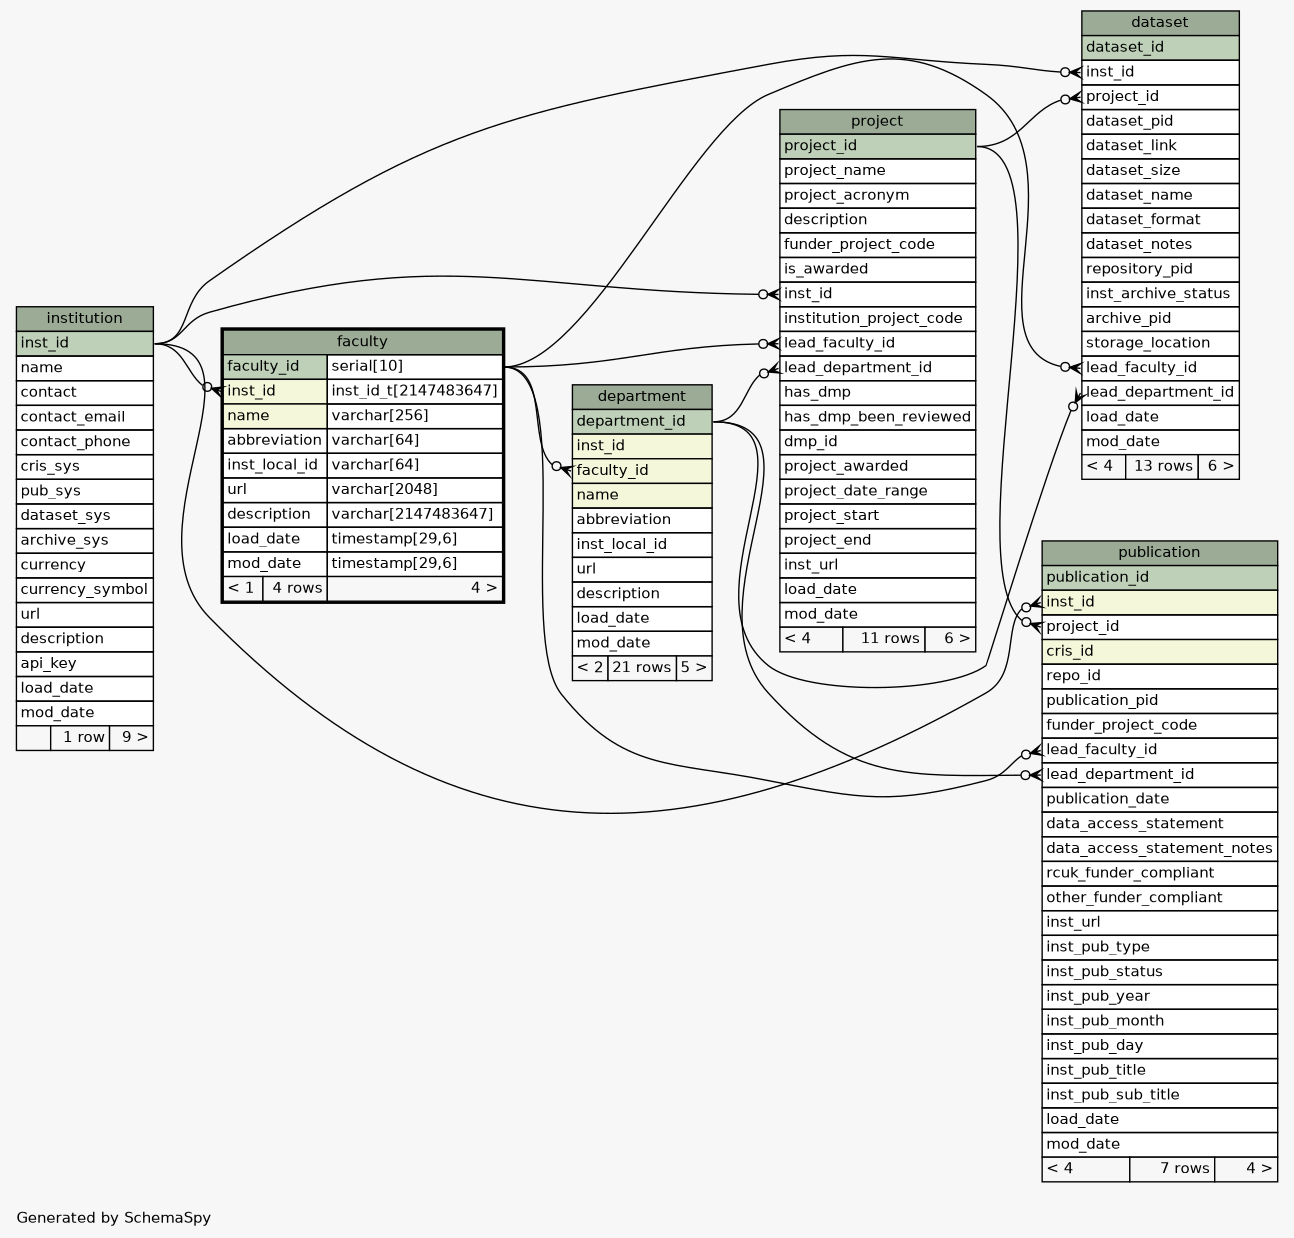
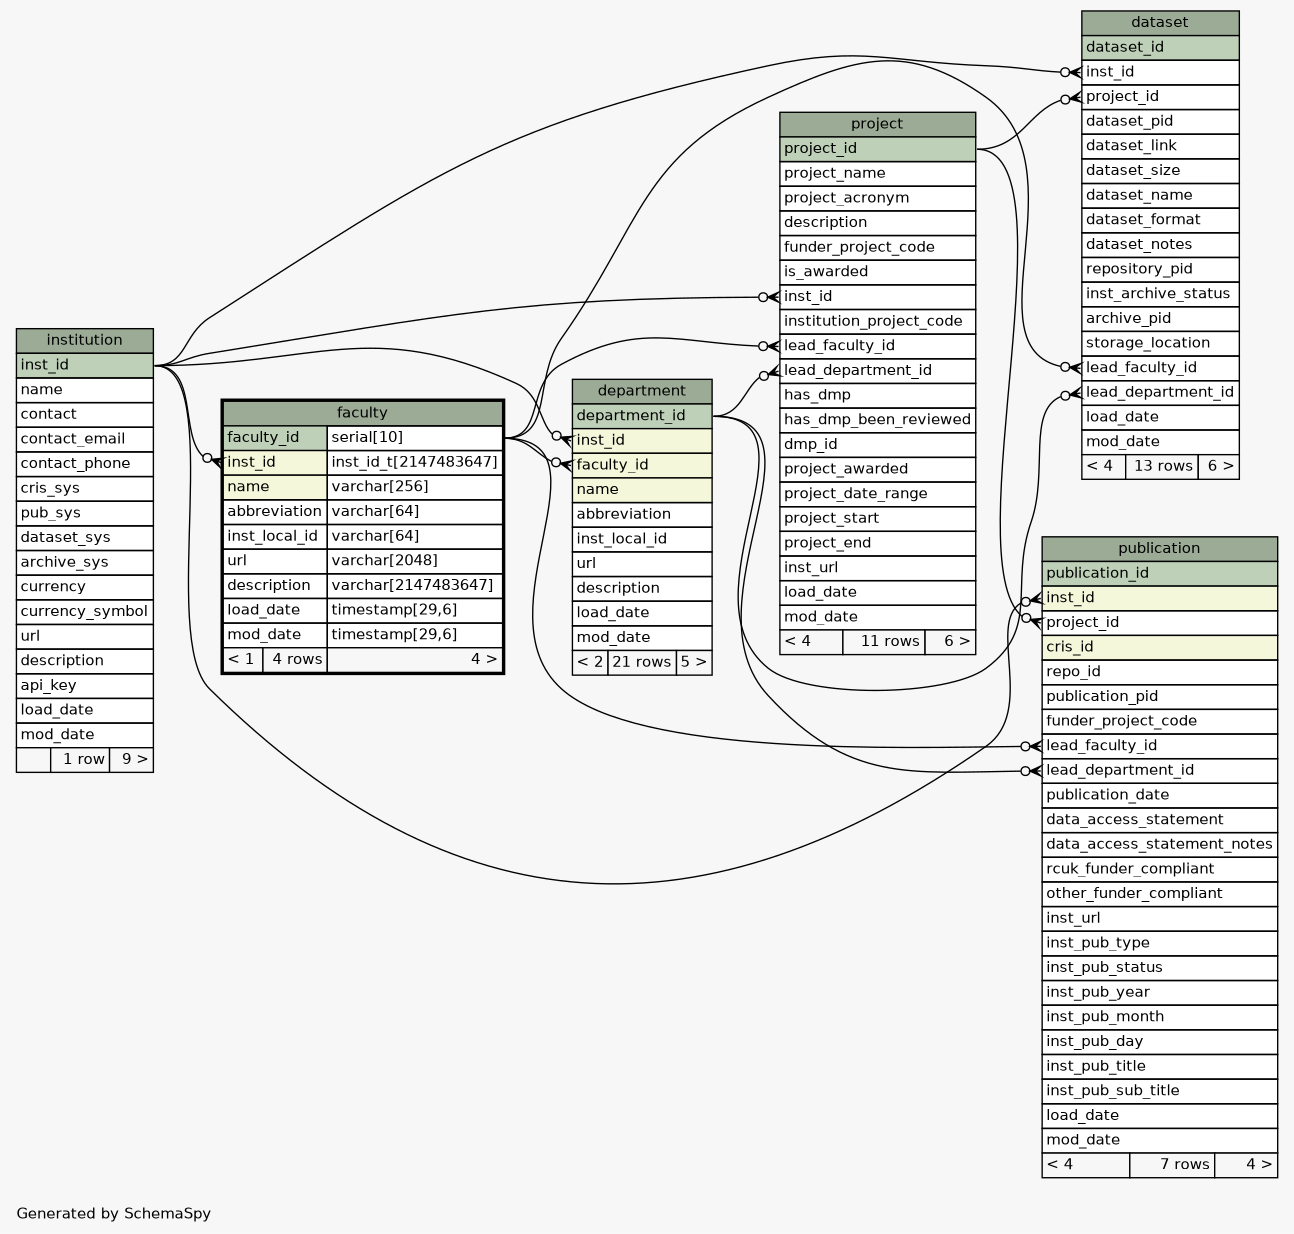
  digraph {
    bgcolor="#f7f7f7"
    fontname=Helvetica
    fontsize=11
    label="\nGenerated by SchemaSpy"
    labeljust=l
    nodesep=0.18
    rankdir=RL
    ranksep=0.46
    node [fontname=Helvetica fontsize=11 shape=plaintext]
    edge [arrowhead=none arrowsize=0.8 arrowtail=crowodot dir=back headport="inst_id:e" tailport="inst_id:w"]
    n1 [label=<     <TABLE BORDER="0" CELLBORDER="1" CELLSPACING="0" BGCOLOR="#ffffff">       <TR><TD COLSPAN="3" BGCOLOR="#9bab96" ALIGN="CENTER">dataset</TD></TR>       <TR><TD PORT="dataset_id" COLSPAN="3" BGCOLOR="#bed1b8" ALIGN="LEFT">dataset_id</TD></TR>       <TR><TD PORT="inst_id" COLSPAN="3" ALIGN="LEFT">inst_id</TD></TR>       <TR><TD PORT="project_id" COLSPAN="3" ALIGN="LEFT">project_id</TD></TR>       <TR><TD PORT="dataset_pid" COLSPAN="3" ALIGN="LEFT">dataset_pid</TD></TR>       <TR><TD PORT="dataset_link" COLSPAN="3" ALIGN="LEFT">dataset_link</TD></TR>       <TR><TD PORT="dataset_size" COLSPAN="3" ALIGN="LEFT">dataset_size</TD></TR>       <TR><TD PORT="dataset_name" COLSPAN="3" ALIGN="LEFT">dataset_name</TD></TR>       <TR><TD PORT="dataset_format" COLSPAN="3" ALIGN="LEFT">dataset_format</TD></TR>       <TR><TD PORT="dataset_notes" COLSPAN="3" ALIGN="LEFT">dataset_notes</TD></TR>       <TR><TD PORT="repository_pid" COLSPAN="3" ALIGN="LEFT">repository_pid</TD></TR>       <TR><TD PORT="inst_archive_status" COLSPAN="3" ALIGN="LEFT">inst_archive_status</TD></TR>       <TR><TD PORT="archive_pid" COLSPAN="3" ALIGN="LEFT">archive_pid</TD></TR>       <TR><TD PORT="storage_location" COLSPAN="3" ALIGN="LEFT">storage_location</TD></TR>       <TR><TD PORT="lead_faculty_id" COLSPAN="3" ALIGN="LEFT">lead_faculty_id</TD></TR>       <TR><TD PORT="lead_department_id" COLSPAN="3" ALIGN="LEFT">lead_department_id</TD></TR>       <TR><TD PORT="load_date" COLSPAN="3" ALIGN="LEFT">load_date</TD></TR>       <TR><TD PORT="mod_date" COLSPAN="3" ALIGN="LEFT">mod_date</TD></TR>       <TR><TD ALIGN="LEFT" BGCOLOR="#f7f7f7">&lt; 4</TD><TD ALIGN="RIGHT" BGCOLOR="#f7f7f7">13 rows</TD><TD ALIGN="RIGHT" BGCOLOR="#f7f7f7">6 &gt;</TD></TR>     </TABLE>>]
    n2 [label=<     <TABLE BORDER="0" CELLBORDER="1" CELLSPACING="0" BGCOLOR="#ffffff">       <TR><TD COLSPAN="3" BGCOLOR="#9bab96" ALIGN="CENTER">institution</TD></TR>       <TR><TD PORT="inst_id" COLSPAN="3" BGCOLOR="#bed1b8" ALIGN="LEFT">inst_id</TD></TR>       <TR><TD PORT="name" COLSPAN="3" ALIGN="LEFT">name</TD></TR>       <TR><TD PORT="contact" COLSPAN="3" ALIGN="LEFT">contact</TD></TR>       <TR><TD PORT="contact_email" COLSPAN="3" ALIGN="LEFT">contact_email</TD></TR>       <TR><TD PORT="contact_phone" COLSPAN="3" ALIGN="LEFT">contact_phone</TD></TR>       <TR><TD PORT="cris_sys" COLSPAN="3" ALIGN="LEFT">cris_sys</TD></TR>       <TR><TD PORT="pub_sys" COLSPAN="3" ALIGN="LEFT">pub_sys</TD></TR>       <TR><TD PORT="dataset_sys" COLSPAN="3" ALIGN="LEFT">dataset_sys</TD></TR>       <TR><TD PORT="archive_sys" COLSPAN="3" ALIGN="LEFT">archive_sys</TD></TR>       <TR><TD PORT="currency" COLSPAN="3" ALIGN="LEFT">currency</TD></TR>       <TR><TD PORT="currency_symbol" COLSPAN="3" ALIGN="LEFT">currency_symbol</TD></TR>       <TR><TD PORT="url" COLSPAN="3" ALIGN="LEFT">url</TD></TR>       <TR><TD PORT="description" COLSPAN="3" ALIGN="LEFT">description</TD></TR>       <TR><TD PORT="api_key" COLSPAN="3" ALIGN="LEFT">api_key</TD></TR>       <TR><TD PORT="load_date" COLSPAN="3" ALIGN="LEFT">load_date</TD></TR>       <TR><TD PORT="mod_date" COLSPAN="3" ALIGN="LEFT">mod_date</TD></TR>       <TR><TD ALIGN="LEFT" BGCOLOR="#f7f7f7">  </TD><TD ALIGN="RIGHT" BGCOLOR="#f7f7f7">1 row</TD><TD ALIGN="RIGHT" BGCOLOR="#f7f7f7">9 &gt;</TD></TR>     </TABLE>>]
    n3 [label=<     <TABLE BORDER="0" CELLBORDER="1" CELLSPACING="0" BGCOLOR="#ffffff">       <TR><TD COLSPAN="3" BGCOLOR="#9bab96" ALIGN="CENTER">department</TD></TR>       <TR><TD PORT="department_id" COLSPAN="3" BGCOLOR="#bed1b8" ALIGN="LEFT">department_id</TD></TR>       <TR><TD PORT="inst_id" COLSPAN="3" BGCOLOR="#f4f7da" ALIGN="LEFT">inst_id</TD></TR>       <TR><TD PORT="faculty_id" COLSPAN="3" BGCOLOR="#f4f7da" ALIGN="LEFT">faculty_id</TD></TR>       <TR><TD PORT="name" COLSPAN="3" BGCOLOR="#f4f7da" ALIGN="LEFT">name</TD></TR>       <TR><TD PORT="abbreviation" COLSPAN="3" ALIGN="LEFT">abbreviation</TD></TR>       <TR><TD PORT="inst_local_id" COLSPAN="3" ALIGN="LEFT">inst_local_id</TD></TR>       <TR><TD PORT="url" COLSPAN="3" ALIGN="LEFT">url</TD></TR>       <TR><TD PORT="description" COLSPAN="3" ALIGN="LEFT">description</TD></TR>       <TR><TD PORT="load_date" COLSPAN="3" ALIGN="LEFT">load_date</TD></TR>       <TR><TD PORT="mod_date" COLSPAN="3" ALIGN="LEFT">mod_date</TD></TR>       <TR><TD ALIGN="LEFT" BGCOLOR="#f7f7f7">&lt; 2</TD><TD ALIGN="RIGHT" BGCOLOR="#f7f7f7">21 rows</TD><TD ALIGN="RIGHT" BGCOLOR="#f7f7f7">5 &gt;</TD></TR>     </TABLE>>]
    n4 [label=<     <TABLE BORDER="2" CELLBORDER="1" CELLSPACING="0" BGCOLOR="#ffffff">       <TR><TD COLSPAN="3" BGCOLOR="#9bab96" ALIGN="CENTER">faculty</TD></TR>       <TR><TD PORT="faculty_id" COLSPAN="2" BGCOLOR="#bed1b8" ALIGN="LEFT">faculty_id</TD><TD PORT="faculty_id.type" ALIGN="LEFT">serial[10]</TD></TR>       <TR><TD PORT="inst_id" COLSPAN="2" BGCOLOR="#f4f7da" ALIGN="LEFT">inst_id</TD><TD PORT="inst_id.type" ALIGN="LEFT">inst_id_t[2147483647]</TD></TR>       <TR><TD PORT="name" COLSPAN="2" BGCOLOR="#f4f7da" ALIGN="LEFT">name</TD><TD PORT="name.type" ALIGN="LEFT">varchar[256]</TD></TR>       <TR><TD PORT="abbreviation" COLSPAN="2" ALIGN="LEFT">abbreviation</TD><TD PORT="abbreviation.type" ALIGN="LEFT">varchar[64]</TD></TR>       <TR><TD PORT="inst_local_id" COLSPAN="2" ALIGN="LEFT">inst_local_id</TD><TD PORT="inst_local_id.type" ALIGN="LEFT">varchar[64]</TD></TR>       <TR><TD PORT="url" COLSPAN="2" ALIGN="LEFT">url</TD><TD PORT="url.type" ALIGN="LEFT">varchar[2048]</TD></TR>       <TR><TD PORT="description" COLSPAN="2" ALIGN="LEFT">description</TD><TD PORT="description.type" ALIGN="LEFT">varchar[2147483647]</TD></TR>       <TR><TD PORT="load_date" COLSPAN="2" ALIGN="LEFT">load_date</TD><TD PORT="load_date.type" ALIGN="LEFT">timestamp[29,6]</TD></TR>       <TR><TD PORT="mod_date" COLSPAN="2" ALIGN="LEFT">mod_date</TD><TD PORT="mod_date.type" ALIGN="LEFT">timestamp[29,6]</TD></TR>       <TR><TD ALIGN="LEFT" BGCOLOR="#f7f7f7">&lt; 1</TD><TD ALIGN="RIGHT" BGCOLOR="#f7f7f7">4 rows</TD><TD ALIGN="RIGHT" BGCOLOR="#f7f7f7">4 &gt;</TD></TR>     </TABLE>>]
    n5 [label=<     <TABLE BORDER="0" CELLBORDER="1" CELLSPACING="0" BGCOLOR="#ffffff">       <TR><TD COLSPAN="3" BGCOLOR="#9bab96" ALIGN="CENTER">project</TD></TR>       <TR><TD PORT="project_id" COLSPAN="3" BGCOLOR="#bed1b8" ALIGN="LEFT">project_id</TD></TR>       <TR><TD PORT="project_name" COLSPAN="3" ALIGN="LEFT">project_name</TD></TR>       <TR><TD PORT="project_acronym" COLSPAN="3" ALIGN="LEFT">project_acronym</TD></TR>       <TR><TD PORT="description" COLSPAN="3" ALIGN="LEFT">description</TD></TR>       <TR><TD PORT="funder_project_code" COLSPAN="3" ALIGN="LEFT">funder_project_code</TD></TR>       <TR><TD PORT="is_awarded" COLSPAN="3" ALIGN="LEFT">is_awarded</TD></TR>       <TR><TD PORT="inst_id" COLSPAN="3" ALIGN="LEFT">inst_id</TD></TR>       <TR><TD PORT="institution_project_code" COLSPAN="3" ALIGN="LEFT">institution_project_code</TD></TR>       <TR><TD PORT="lead_faculty_id" COLSPAN="3" ALIGN="LEFT">lead_faculty_id</TD></TR>       <TR><TD PORT="lead_department_id" COLSPAN="3" ALIGN="LEFT">lead_department_id</TD></TR>       <TR><TD PORT="has_dmp" COLSPAN="3" ALIGN="LEFT">has_dmp</TD></TR>       <TR><TD PORT="has_dmp_been_reviewed" COLSPAN="3" ALIGN="LEFT">has_dmp_been_reviewed</TD></TR>       <TR><TD PORT="dmp_id" COLSPAN="3" ALIGN="LEFT">dmp_id</TD></TR>       <TR><TD PORT="project_awarded" COLSPAN="3" ALIGN="LEFT">project_awarded</TD></TR>       <TR><TD PORT="project_date_range" COLSPAN="3" ALIGN="LEFT">project_date_range</TD></TR>       <TR><TD PORT="project_start" COLSPAN="3" ALIGN="LEFT">project_start</TD></TR>       <TR><TD PORT="project_end" COLSPAN="3" ALIGN="LEFT">project_end</TD></TR>       <TR><TD PORT="inst_url" COLSPAN="3" ALIGN="LEFT">inst_url</TD></TR>       <TR><TD PORT="load_date" COLSPAN="3" ALIGN="LEFT">load_date</TD></TR>       <TR><TD PORT="mod_date" COLSPAN="3" ALIGN="LEFT">mod_date</TD></TR>       <TR><TD ALIGN="LEFT" BGCOLOR="#f7f7f7">&lt; 4</TD><TD ALIGN="RIGHT" BGCOLOR="#f7f7f7">11 rows</TD><TD ALIGN="RIGHT" BGCOLOR="#f7f7f7">6 &gt;</TD></TR>     </TABLE>>]
    n6 [label=<     <TABLE BORDER="0" CELLBORDER="1" CELLSPACING="0" BGCOLOR="#ffffff">       <TR><TD COLSPAN="3" BGCOLOR="#9bab96" ALIGN="CENTER">publication</TD></TR>       <TR><TD PORT="publication_id" COLSPAN="3" BGCOLOR="#bed1b8" ALIGN="LEFT">publication_id</TD></TR>       <TR><TD PORT="inst_id" COLSPAN="3" BGCOLOR="#f4f7da" ALIGN="LEFT">inst_id</TD></TR>       <TR><TD PORT="project_id" COLSPAN="3" ALIGN="LEFT">project_id</TD></TR>       <TR><TD PORT="cris_id" COLSPAN="3" BGCOLOR="#f4f7da" ALIGN="LEFT">cris_id</TD></TR>       <TR><TD PORT="repo_id" COLSPAN="3" ALIGN="LEFT">repo_id</TD></TR>       <TR><TD PORT="publication_pid" COLSPAN="3" ALIGN="LEFT">publication_pid</TD></TR>       <TR><TD PORT="funder_project_code" COLSPAN="3" ALIGN="LEFT">funder_project_code</TD></TR>       <TR><TD PORT="lead_faculty_id" COLSPAN="3" ALIGN="LEFT">lead_faculty_id</TD></TR>       <TR><TD PORT="lead_department_id" COLSPAN="3" ALIGN="LEFT">lead_department_id</TD></TR>       <TR><TD PORT="publication_date" COLSPAN="3" ALIGN="LEFT">publication_date</TD></TR>       <TR><TD PORT="data_access_statement" COLSPAN="3" ALIGN="LEFT">data_access_statement</TD></TR>       <TR><TD PORT="data_access_statement_notes" COLSPAN="3" ALIGN="LEFT">data_access_statement_notes</TD></TR>       <TR><TD PORT="rcuk_funder_compliant" COLSPAN="3" ALIGN="LEFT">rcuk_funder_compliant</TD></TR>       <TR><TD PORT="other_funder_compliant" COLSPAN="3" ALIGN="LEFT">other_funder_compliant</TD></TR>       <TR><TD PORT="inst_url" COLSPAN="3" ALIGN="LEFT">inst_url</TD></TR>       <TR><TD PORT="inst_pub_type" COLSPAN="3" ALIGN="LEFT">inst_pub_type</TD></TR>       <TR><TD PORT="inst_pub_status" COLSPAN="3" ALIGN="LEFT">inst_pub_status</TD></TR>       <TR><TD PORT="inst_pub_year" COLSPAN="3" ALIGN="LEFT">inst_pub_year</TD></TR>       <TR><TD PORT="inst_pub_month" COLSPAN="3" ALIGN="LEFT">inst_pub_month</TD></TR>       <TR><TD PORT="inst_pub_day" COLSPAN="3" ALIGN="LEFT">inst_pub_day</TD></TR>       <TR><TD PORT="inst_pub_title" COLSPAN="3" ALIGN="LEFT">inst_pub_title</TD></TR>       <TR><TD PORT="inst_pub_sub_title" COLSPAN="3" ALIGN="LEFT">inst_pub_sub_title</TD></TR>       <TR><TD PORT="load_date" COLSPAN="3" ALIGN="LEFT">load_date</TD></TR>       <TR><TD PORT="mod_date" COLSPAN="3" ALIGN="LEFT">mod_date</TD></TR>       <TR><TD ALIGN="LEFT" BGCOLOR="#f7f7f7">&lt; 4</TD><TD ALIGN="RIGHT" BGCOLOR="#f7f7f7">7 rows</TD><TD ALIGN="RIGHT" BGCOLOR="#f7f7f7">4 &gt;</TD></TR>     </TABLE>>]
    n1 -> n2
    n1 -> n3 [headport="department_id:e" tailport="lead_department_id:w"]
    n1 -> n4 [headport="faculty_id.type:e" tailport="lead_faculty_id:w"]
    n1 -> n5 [headport="project_id:e" tailport="project_id:w"]
+   n3 -> n2
    n3 -> n4 [headport="faculty_id.type:e" tailport="faculty_id:w"]
    n4 -> n2
    n5 -> n2
    n5 -> n3 [headport="department_id:e" tailport="lead_department_id:w"]
    n5 -> n4 [headport="faculty_id.type:e" tailport="lead_faculty_id:w"]
    n6 -> n2
    n6 -> n3 [headport="department_id:e" tailport="lead_department_id:w"]
    n6 -> n4 [headport="faculty_id.type:e" tailport="lead_faculty_id:w"]
    n6 -> n5 [headport="project_id:e" tailport="project_id:w"]
  }
